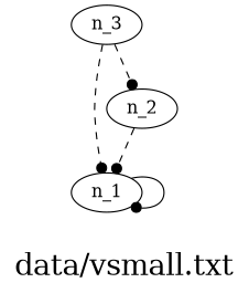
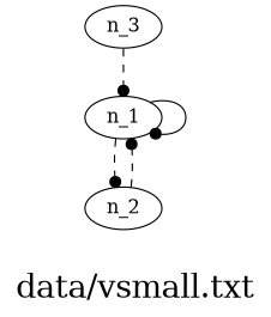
  digraph {
    fontsize=24
    label="\ndata/vsmall.txt\n"
    splines=true
    node [shape=ellipse]
    edge [arrowhead=dot style=dashed]
    n1 [height=0.3 label=n_1 width=0.3]
    n2 [height=0.3 label=n_2 width=0.3]
    n3 [height=0.3 label=n_3 width=0.3]
    n1 -> n1 [style=solid]
-   n3 -> n2
+   n1 -> n2
    n2 -> n1
    n3 -> n1
  }
